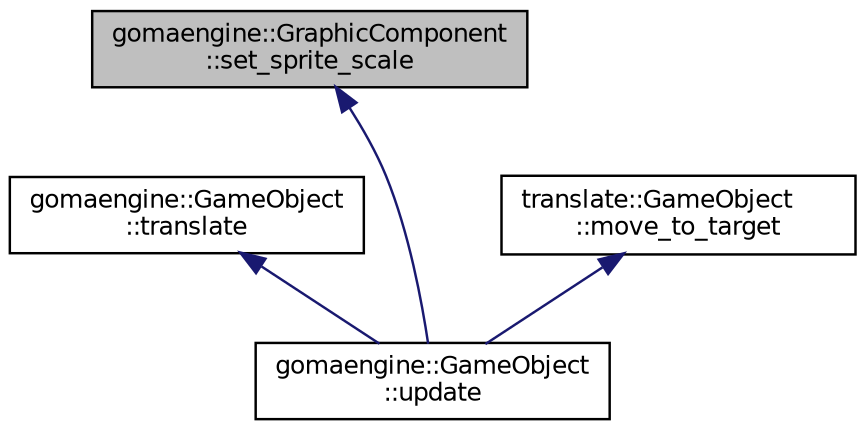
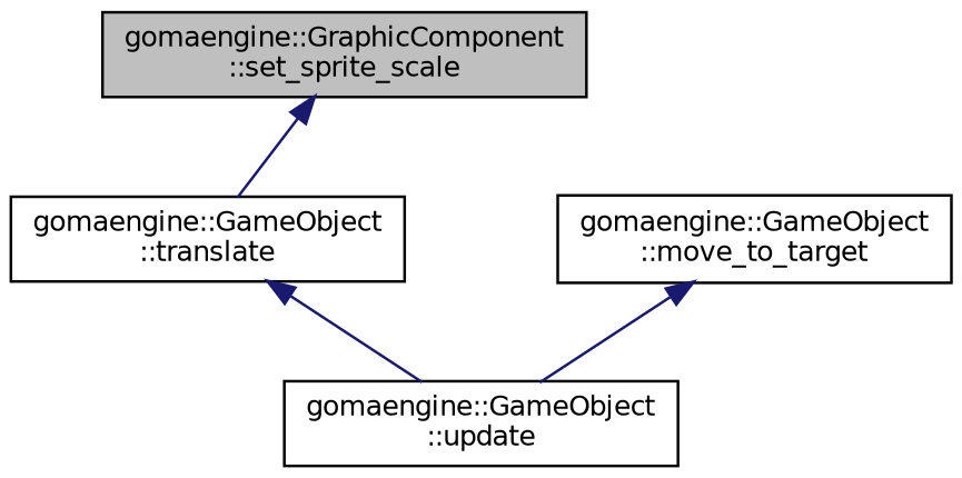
  digraph {
    rankdir=TB
    node [color=black fillcolor=white fontname=Helvetica fontsize=10 shape=record style=filled]
    edge [color=midnightblue dir=back fontname=Helvetica fontsize=10 labelfontname=Helvetica labelfontsize=10 style=solid]
    n1 [fillcolor=grey75 fontcolor=black height=0.2 label="gomaengine::GraphicComponent\l::set_sprite_scale" width=0.4]
    n2 [height=0.2 label="gomaengine::GameObject\l::translate" width=0.4]
    n3 [height=0.2 label="gomaengine::GameObject\l::update" width=0.4]
-   n4 [height=0.2 label="translate::GameObject\l::move_to_target" width=0.4]
-   n1 -> n3
+   n4 [height=0.2 label="gomaengine::GameObject\l::move_to_target" width=0.4]
+   n1 -> n2
    n2 -> n3
    n4 -> n3
  }
